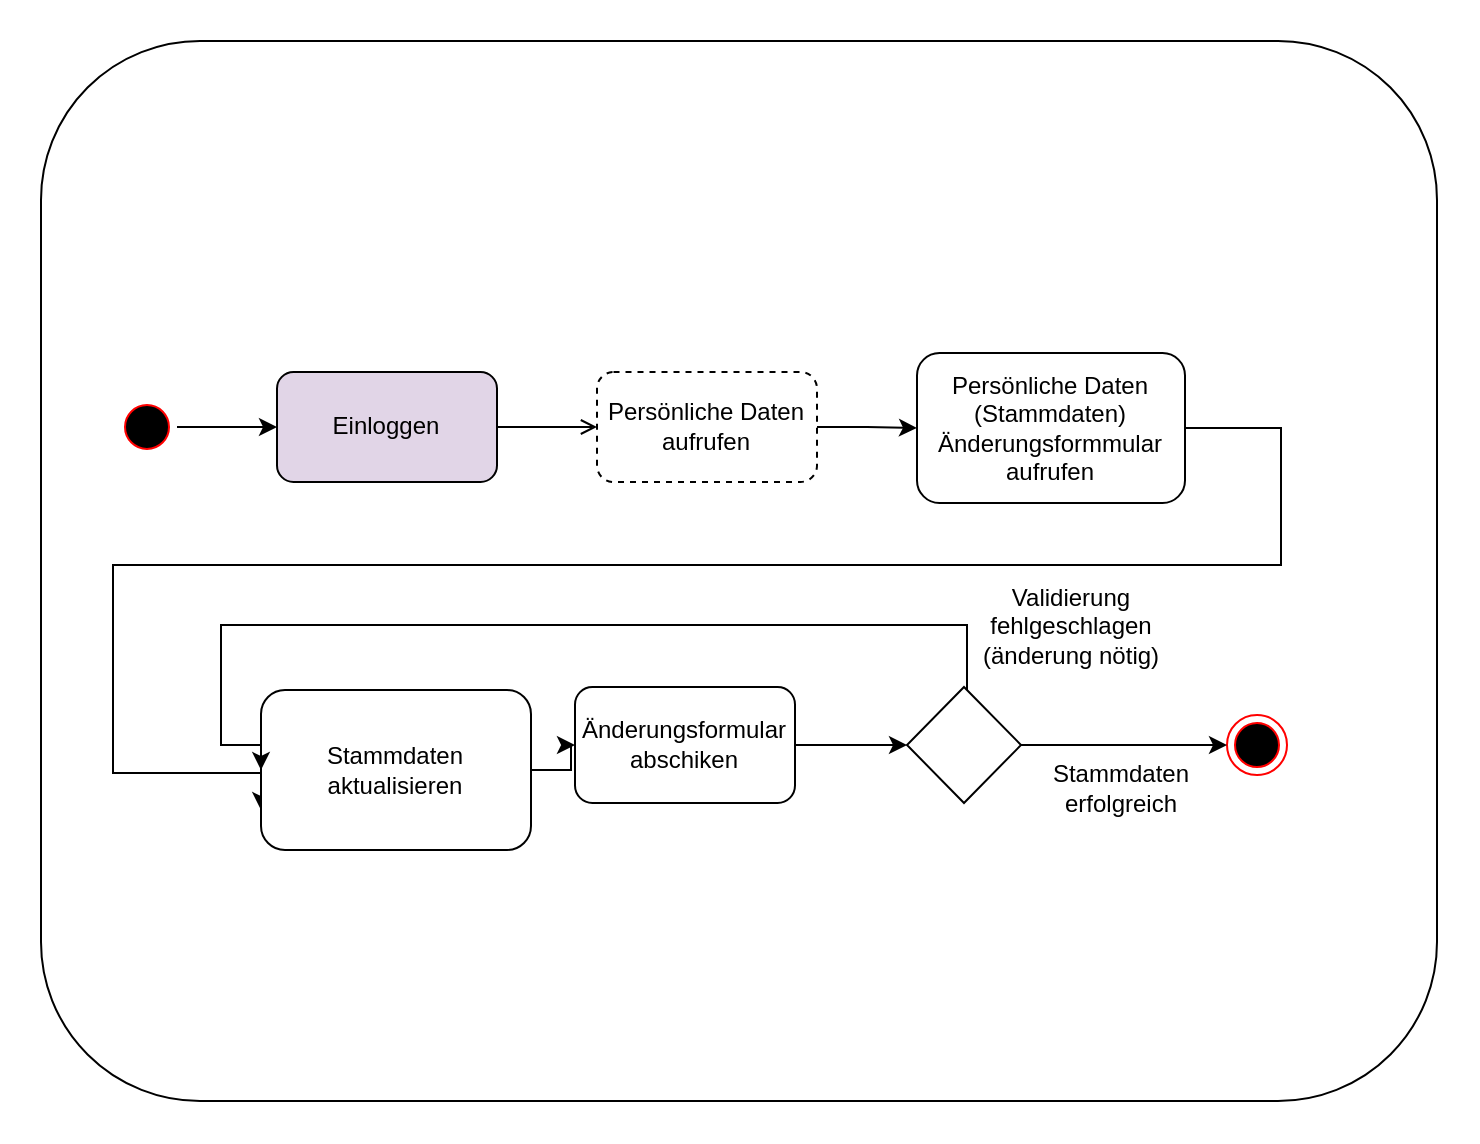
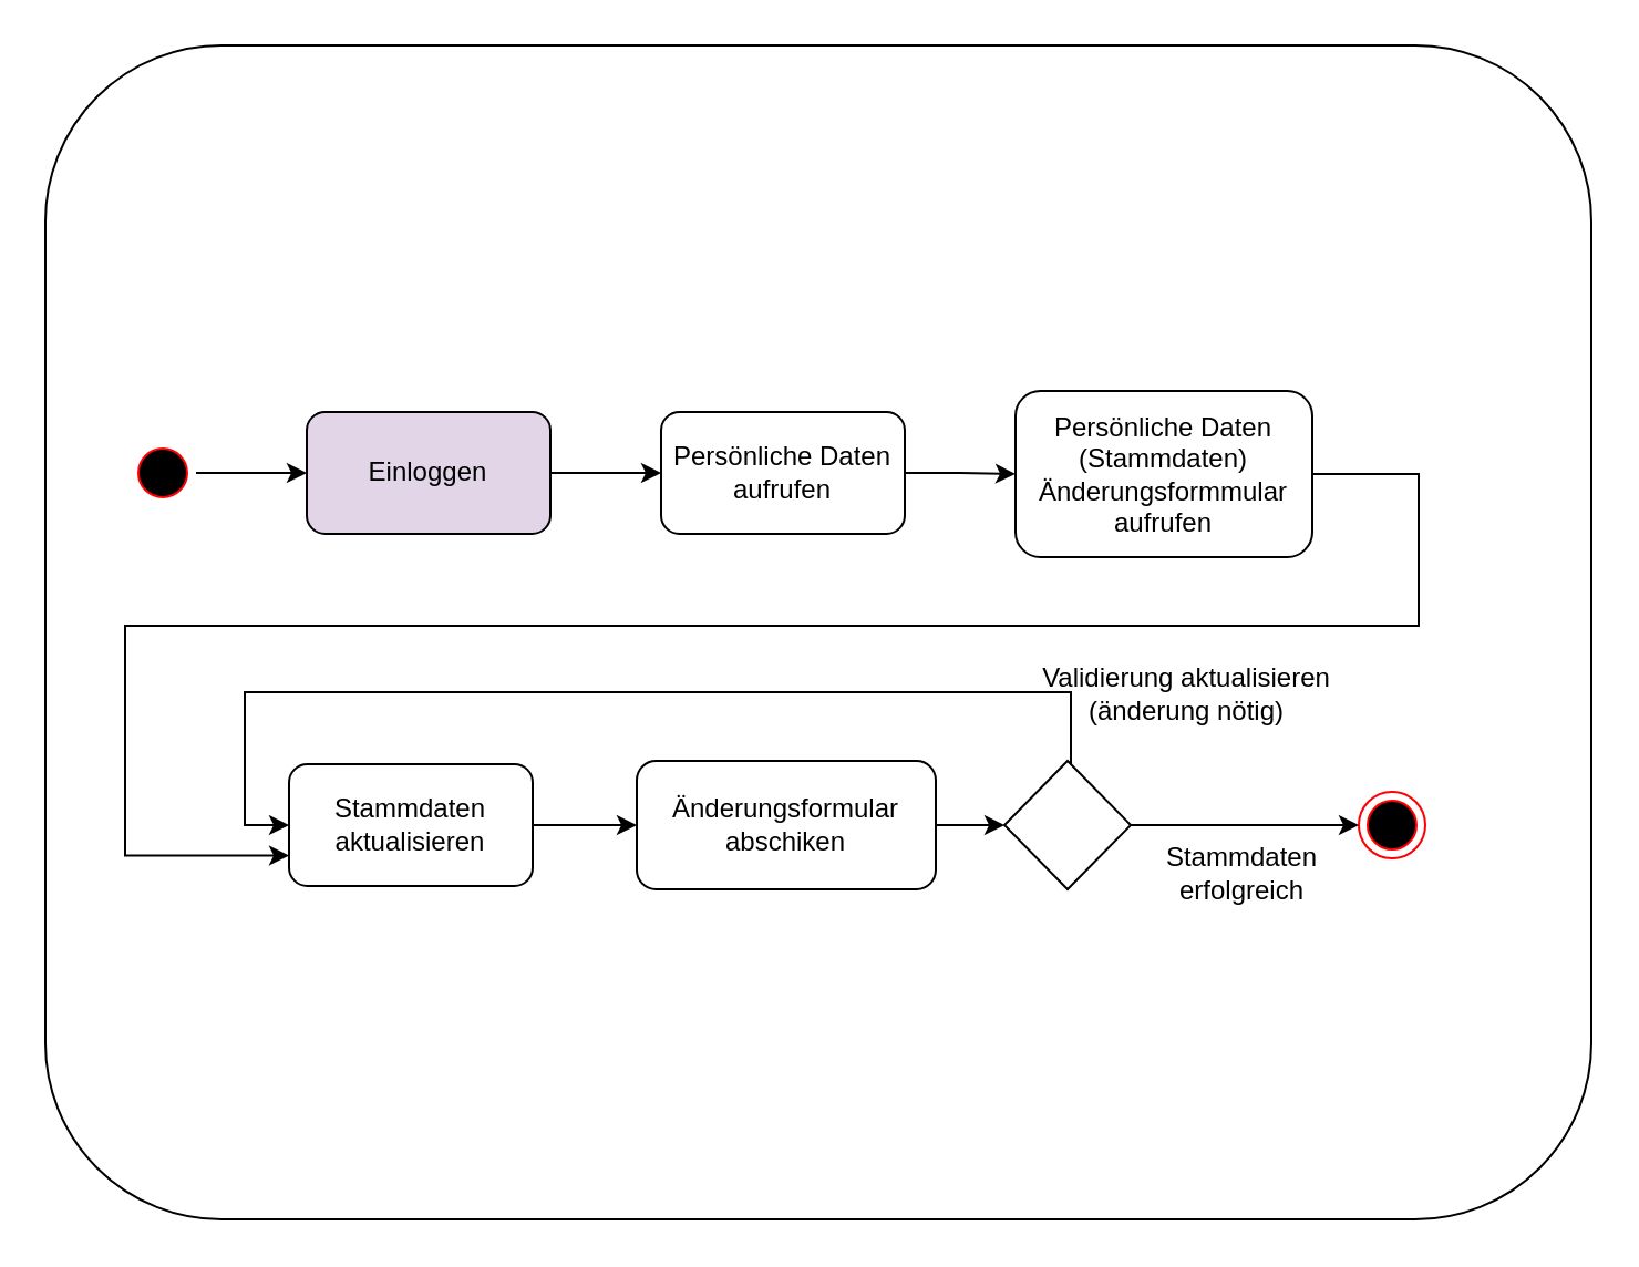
  <mxCell id="0" />
  <mxCell id="1" parent="0" />
  <mxCell id="2" value="" style="rounded=1;whiteSpace=wrap;html=1;" parent="1" vertex="1"><mxGeometry x="350" y="260" width="120" height="60" as="geometry" /></mxCell>
  <mxCell id="3" value="" style="rounded=1;whiteSpace=wrap;html=1;" parent="1" vertex="1"><mxGeometry x="20" y="20" width="698" height="530" as="geometry" /></mxCell>
  <mxCell id="4" style="edgeStyle=orthogonalEdgeStyle;rounded=0;orthogonalLoop=1;jettySize=auto;html=1;entryX=0;entryY=0.5;entryDx=0;entryDy=0;" parent="1" source="5" target="7" edge="1"><mxGeometry relative="1" as="geometry" /></mxCell>
  <mxCell id="5" value="" style="ellipse;html=1;shape=startState;fillColor=#000000;strokeColor=#ff0000;" parent="1" vertex="1"><mxGeometry x="58" y="198" width="30" height="30" as="geometry" /></mxCell>
- <mxCell id="6" style="edgeStyle=orthogonalEdgeStyle;rounded=0;orthogonalLoop=1;jettySize=auto;html=1;endArrow=open;" parent="1" source="7" target="9" edge="1"><mxGeometry relative="1" as="geometry" /></mxCell>
+ <mxCell id="6" style="edgeStyle=orthogonalEdgeStyle;rounded=0;orthogonalLoop=1;jettySize=auto;html=1;" parent="1" source="7" target="9" edge="1"><mxGeometry relative="1" as="geometry" /></mxCell>
  <mxCell id="7" value="Einloggen" style="rounded=1;whiteSpace=wrap;html=1;fillColor=#e1d5e7;" parent="1" vertex="1"><mxGeometry x="138" y="185.5" width="110" height="55" as="geometry" /></mxCell>
  <mxCell id="8" style="edgeStyle=orthogonalEdgeStyle;rounded=0;orthogonalLoop=1;jettySize=auto;html=1;" parent="1" source="9" target="11" edge="1"><mxGeometry relative="1" as="geometry" /></mxCell>
- <mxCell id="9" value="&lt;div&gt;Persönliche Daten&lt;/div&gt;&lt;div&gt;aufrufen&lt;br&gt;&lt;/div&gt;" style="rounded=1;whiteSpace=wrap;html=1;dashed=1;" parent="1" vertex="1"><mxGeometry x="298" y="185.5" width="110" height="55" as="geometry" /></mxCell>
+ <mxCell id="9" value="&lt;div&gt;Persönliche Daten&lt;/div&gt;&lt;div&gt;aufrufen&lt;br&gt;&lt;/div&gt;" style="rounded=1;whiteSpace=wrap;html=1;" parent="1" vertex="1"><mxGeometry x="298" y="185.5" width="110" height="55" as="geometry" /></mxCell>
  <mxCell id="10" style="edgeStyle=orthogonalEdgeStyle;rounded=0;orthogonalLoop=1;jettySize=auto;html=1;entryX=0;entryY=0.75;entryDx=0;entryDy=0;" edge="1" parent="1" source="11" target="14"><mxGeometry relative="1" as="geometry"><Array as="points"><mxPoint x="640" y="214" /><mxPoint x="640" y="282" /><mxPoint x="56" y="282" /><mxPoint x="56" y="386" /></Array></mxGeometry></mxCell>
  <mxCell id="11" value="&lt;div&gt;Persönliche Daten&lt;/div&gt;&lt;div&gt;(Stammdaten)&lt;br&gt;&lt;/div&gt;&lt;div&gt;Änderungsformmular&lt;/div&gt;&lt;div&gt;aufrufen&lt;br&gt;&lt;/div&gt;" style="rounded=1;whiteSpace=wrap;html=1;" parent="1" vertex="1"><mxGeometry x="458" y="176" width="134" height="75" as="geometry" /></mxCell>
  <mxCell id="12" value="" style="ellipse;html=1;shape=endState;fillColor=#000000;strokeColor=#ff0000;" parent="1" vertex="1"><mxGeometry x="613" y="357" width="30" height="30" as="geometry" /></mxCell>
  <mxCell id="13" style="edgeStyle=orthogonalEdgeStyle;rounded=0;orthogonalLoop=1;jettySize=auto;html=1;entryX=0;entryY=0.5;entryDx=0;entryDy=0;" edge="1" parent="1" source="14" target="16"><mxGeometry relative="1" as="geometry" /></mxCell>
- <mxCell id="14" value="&lt;div&gt;Stammdaten&lt;br&gt;&lt;/div&gt;&lt;div&gt;aktualisieren&lt;br&gt;&lt;/div&gt;" style="rounded=1;whiteSpace=wrap;html=1;" vertex="1" parent="1"><mxGeometry x="130" y="344.5" width="135" height="80" as="geometry" /></mxCell>
+ <mxCell id="14" value="&lt;div&gt;Stammdaten&lt;br&gt;&lt;/div&gt;&lt;div&gt;aktualisieren&lt;br&gt;&lt;/div&gt;" style="rounded=1;whiteSpace=wrap;html=1;" vertex="1" parent="1"><mxGeometry x="130" y="344.5" width="110" height="55" as="geometry" /></mxCell>
  <mxCell id="15" style="edgeStyle=orthogonalEdgeStyle;rounded=0;orthogonalLoop=1;jettySize=auto;html=1;entryX=0;entryY=0.5;entryDx=0;entryDy=0;" edge="1" parent="1" source="16" target="19"><mxGeometry relative="1" as="geometry" /></mxCell>
- <mxCell id="16" value="&lt;div&gt;Änderungsformular&lt;/div&gt;&lt;div&gt;abschiken&lt;br&gt;&lt;/div&gt;" style="rounded=1;whiteSpace=wrap;html=1;" vertex="1" parent="1"><mxGeometry x="287" y="343" width="110" height="58" as="geometry" /></mxCell>
+ <mxCell id="16" value="&lt;div&gt;Änderungsformular&lt;/div&gt;&lt;div&gt;abschiken&lt;br&gt;&lt;/div&gt;" style="rounded=1;whiteSpace=wrap;html=1;" vertex="1" parent="1"><mxGeometry x="287" y="343" width="135" height="58" as="geometry" /></mxCell>
  <mxCell id="17" style="edgeStyle=orthogonalEdgeStyle;rounded=0;orthogonalLoop=1;jettySize=auto;html=1;entryX=0;entryY=0.5;entryDx=0;entryDy=0;" edge="1" parent="1" source="19" target="14"><mxGeometry relative="1" as="geometry"><Array as="points"><mxPoint x="483" y="312" /><mxPoint x="110" y="312" /><mxPoint x="110" y="372" /></Array></mxGeometry></mxCell>
  <mxCell id="18" style="edgeStyle=orthogonalEdgeStyle;rounded=0;orthogonalLoop=1;jettySize=auto;html=1;" edge="1" parent="1" source="19" target="12"><mxGeometry relative="1" as="geometry" /></mxCell>
  <mxCell id="19" value="" style="rhombus;whiteSpace=wrap;html=1;" vertex="1" parent="1"><mxGeometry x="453" y="343" width="57" height="58" as="geometry" /></mxCell>
- <mxCell id="20" value="&lt;div&gt;Validierung fehlgeschlagen&lt;/div&gt;&lt;div&gt;(änderung nötig)&lt;br&gt;&lt;/div&gt;" style="text;html=1;strokeColor=none;fillColor=none;align=center;verticalAlign=middle;whiteSpace=wrap;rounded=0;" vertex="1" parent="1"><mxGeometry x="466" y="299" width="139" height="27" as="geometry" /></mxCell>
+ <mxCell id="20" value="&lt;div&gt;Validierung aktualisieren&lt;/div&gt;&lt;div&gt;(änderung nötig)&lt;br&gt;&lt;/div&gt;" style="text;html=1;strokeColor=none;fillColor=none;align=center;verticalAlign=middle;whiteSpace=wrap;rounded=0;" vertex="1" parent="1"><mxGeometry x="466" y="299" width="139" height="27" as="geometry" /></mxCell>
  <mxCell id="21" value="&lt;div&gt;Stammdaten &lt;br&gt;&lt;/div&gt;&lt;div&gt;erfolgreich&lt;br&gt;&lt;/div&gt;" style="text;html=1;strokeColor=none;fillColor=none;align=center;verticalAlign=middle;whiteSpace=wrap;rounded=0;" vertex="1" parent="1"><mxGeometry x="491" y="376" width="139" height="36" as="geometry" /></mxCell>
